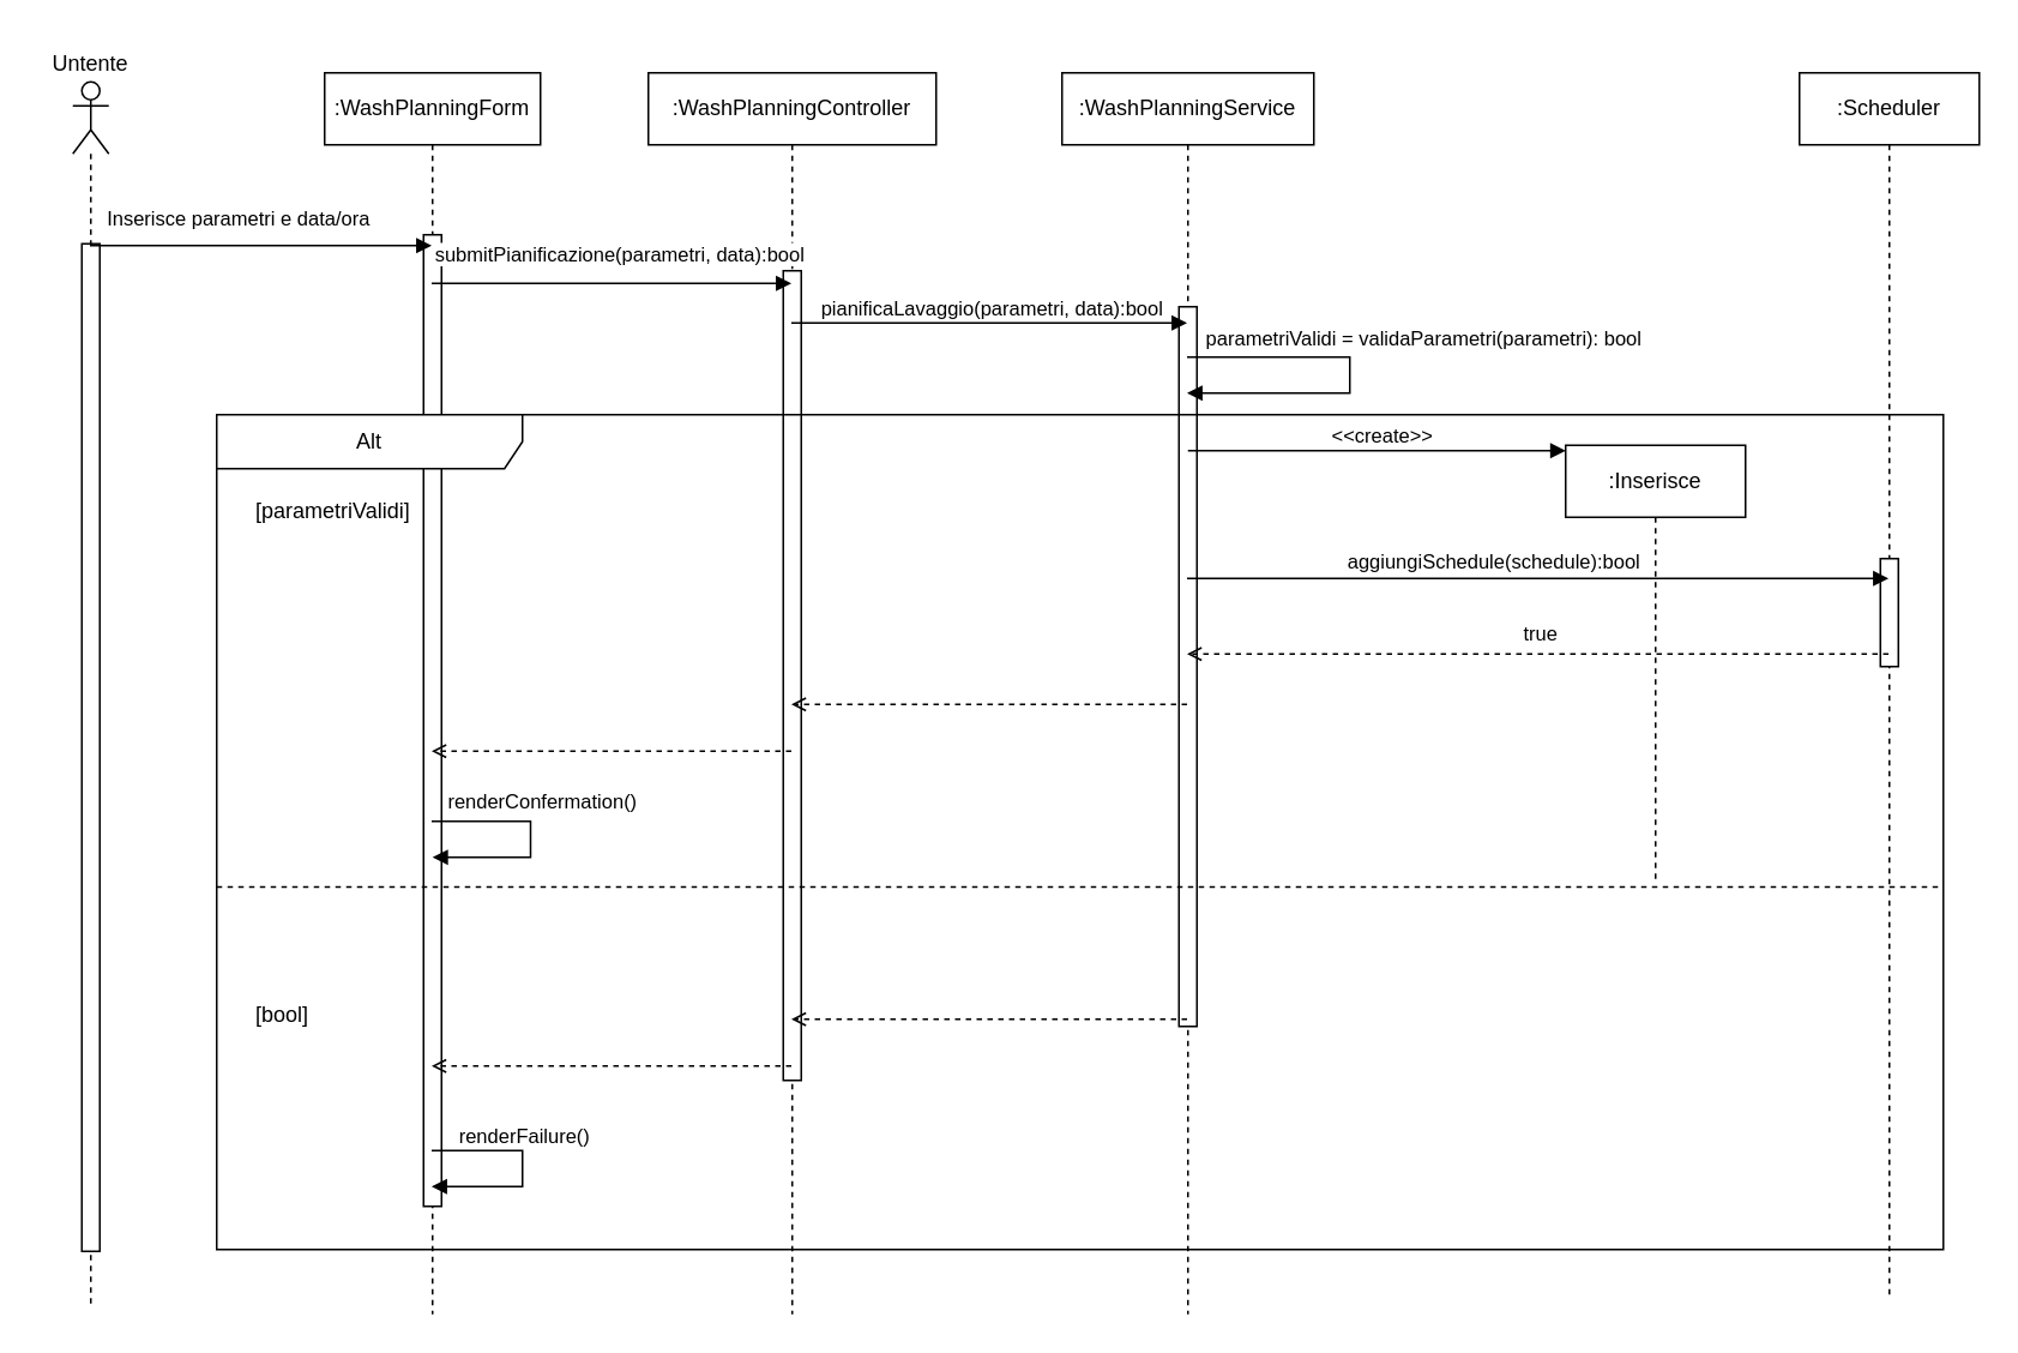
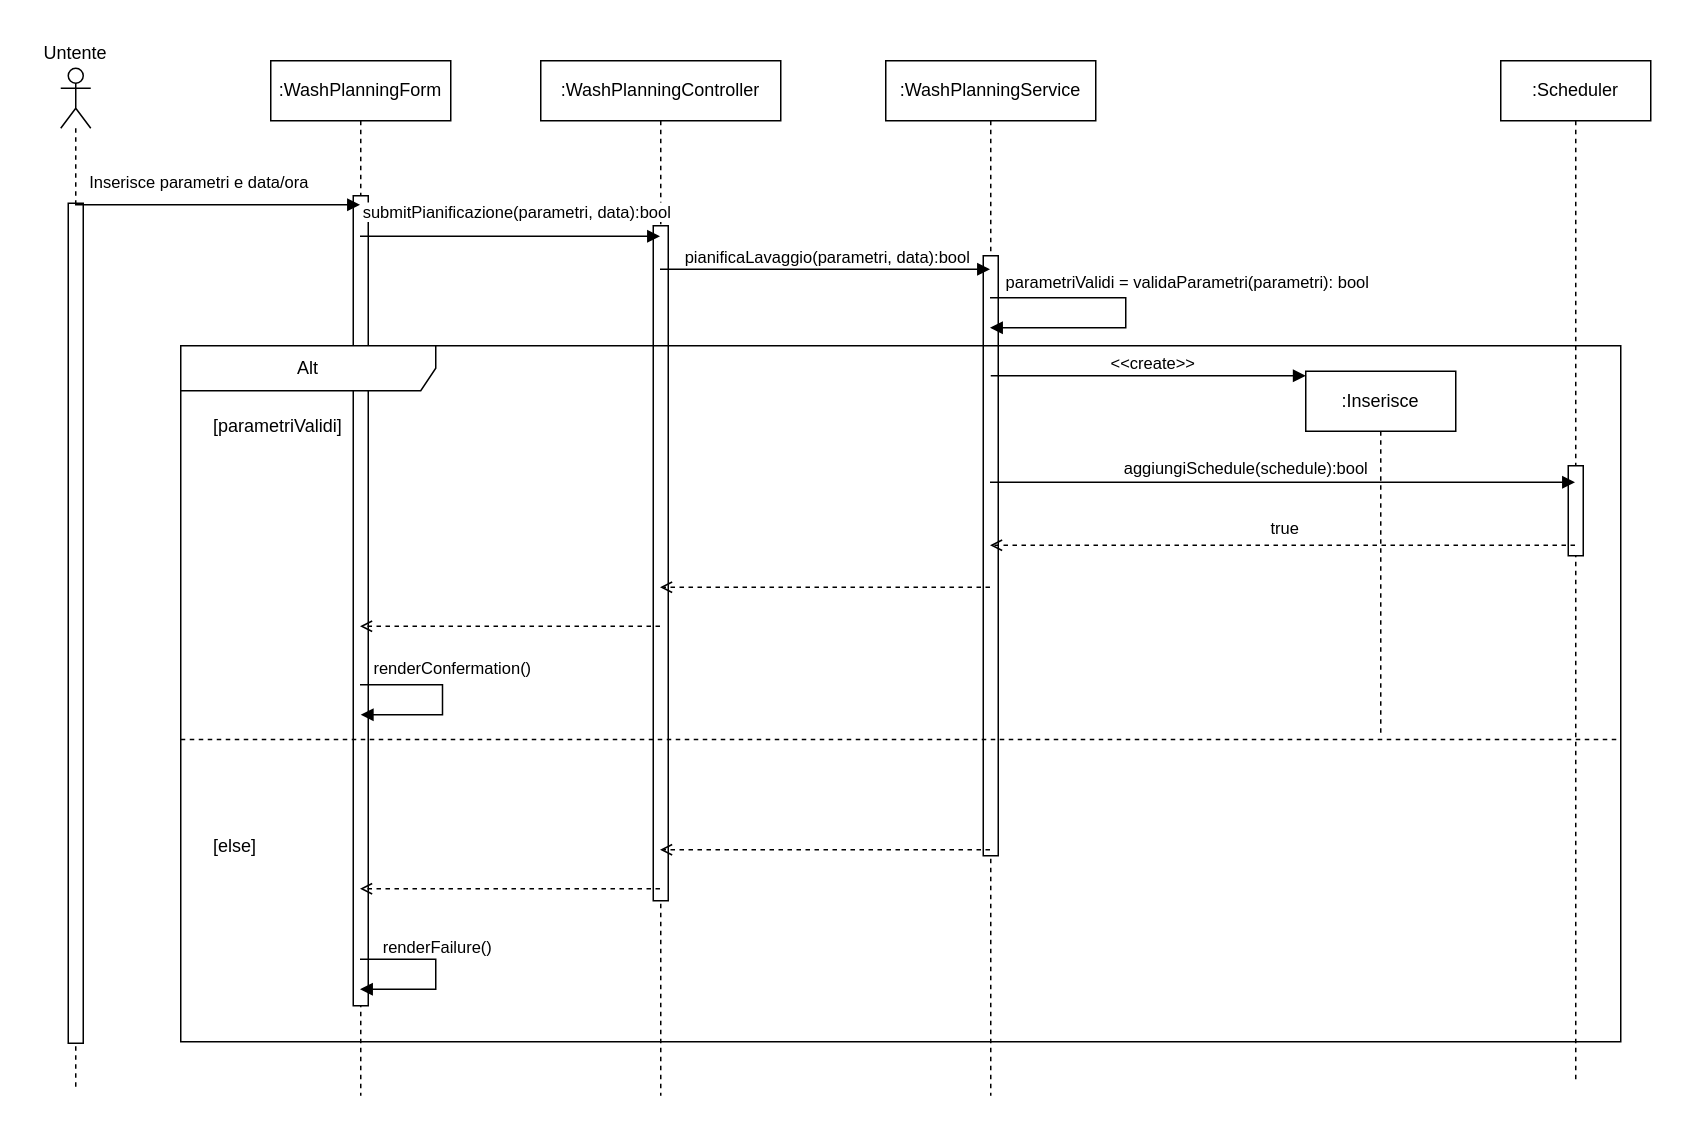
  <mxCell id="0" />
  <mxCell id="1" parent="0" />
  <mxCell id="2" value="" style="shape=umlLifeline;perimeter=lifelinePerimeter;whiteSpace=wrap;html=1;container=1;dropTarget=0;collapsible=0;recursiveResize=0;outlineConnect=0;portConstraint=eastwest;newEdgeStyle={&quot;curved&quot;:0,&quot;rounded&quot;:0};participant=umlActor;" parent="1" vertex="1"><mxGeometry x="40" y="45" width="20" height="680" as="geometry" /></mxCell>
  <mxCell id="3" value="" style="html=1;points=[[0,0,0,0,5],[0,1,0,0,-5],[1,0,0,0,5],[1,1,0,0,-5]];perimeter=orthogonalPerimeter;outlineConnect=0;targetShapes=umlLifeline;portConstraint=eastwest;newEdgeStyle={&quot;curved&quot;:0,&quot;rounded&quot;:0};" parent="2" vertex="1"><mxGeometry x="5" y="90" width="10" height="560" as="geometry" /></mxCell>
  <mxCell id="4" value=":WashPlanningForm" style="shape=umlLifeline;perimeter=lifelinePerimeter;whiteSpace=wrap;html=1;container=1;dropTarget=0;collapsible=0;recursiveResize=0;outlineConnect=0;portConstraint=eastwest;newEdgeStyle={&quot;curved&quot;:0,&quot;rounded&quot;:0};" parent="1" vertex="1"><mxGeometry x="180" y="40" width="120" height="690" as="geometry" /></mxCell>
  <mxCell id="5" value="" style="html=1;points=[[0,0,0,0,5],[0,1,0,0,-5],[1,0,0,0,5],[1,1,0,0,-5]];perimeter=orthogonalPerimeter;outlineConnect=0;targetShapes=umlLifeline;portConstraint=eastwest;newEdgeStyle={&quot;curved&quot;:0,&quot;rounded&quot;:0};" parent="4" vertex="1"><mxGeometry x="55" y="90" width="10" height="540" as="geometry" /></mxCell>
  <mxCell id="6" value=":WashPlanningController" style="shape=umlLifeline;perimeter=lifelinePerimeter;whiteSpace=wrap;html=1;container=1;dropTarget=0;collapsible=0;recursiveResize=0;outlineConnect=0;portConstraint=eastwest;newEdgeStyle={&quot;curved&quot;:0,&quot;rounded&quot;:0};" parent="1" vertex="1"><mxGeometry x="360" y="40" width="160" height="690" as="geometry" /></mxCell>
  <mxCell id="7" value="" style="html=1;points=[[0,0,0,0,5],[0,1,0,0,-5],[1,0,0,0,5],[1,1,0,0,-5]];perimeter=orthogonalPerimeter;outlineConnect=0;targetShapes=umlLifeline;portConstraint=eastwest;newEdgeStyle={&quot;curved&quot;:0,&quot;rounded&quot;:0};" parent="6" vertex="1"><mxGeometry x="75" y="110" width="10" height="450" as="geometry" /></mxCell>
  <mxCell id="8" value=":WashPlanningService" style="shape=umlLifeline;perimeter=lifelinePerimeter;whiteSpace=wrap;html=1;container=1;dropTarget=0;collapsible=0;recursiveResize=0;outlineConnect=0;portConstraint=eastwest;newEdgeStyle={&quot;curved&quot;:0,&quot;rounded&quot;:0};" parent="1" vertex="1"><mxGeometry x="590" y="40" width="140" height="690" as="geometry" /></mxCell>
  <mxCell id="9" value="" style="html=1;points=[[0,0,0,0,5],[0,1,0,0,-5],[1,0,0,0,5],[1,1,0,0,-5]];perimeter=orthogonalPerimeter;outlineConnect=0;targetShapes=umlLifeline;portConstraint=eastwest;newEdgeStyle={&quot;curved&quot;:0,&quot;rounded&quot;:0};" parent="8" vertex="1"><mxGeometry x="65" y="130" width="10" height="400" as="geometry" /></mxCell>
  <mxCell id="10" value=":Scheduler" style="shape=umlLifeline;perimeter=lifelinePerimeter;whiteSpace=wrap;html=1;container=1;dropTarget=0;collapsible=0;recursiveResize=0;outlineConnect=0;portConstraint=eastwest;newEdgeStyle={&quot;curved&quot;:0,&quot;rounded&quot;:0};" parent="1" vertex="1"><mxGeometry x="1000" y="40" width="100" height="680" as="geometry" /></mxCell>
  <mxCell id="11" value="" style="html=1;points=[[0,0,0,0,5],[0,1,0,0,-5],[1,0,0,0,5],[1,1,0,0,-5]];perimeter=orthogonalPerimeter;outlineConnect=0;targetShapes=umlLifeline;portConstraint=eastwest;newEdgeStyle={&quot;curved&quot;:0,&quot;rounded&quot;:0};" parent="10" vertex="1"><mxGeometry x="45" y="270" width="10" height="60" as="geometry" /></mxCell>
  <mxCell id="12" value="" style="html=1;verticalAlign=bottom;labelBackgroundColor=none;endArrow=block;endFill=1;rounded=0;" parent="1" target="4" edge="1"><mxGeometry width="160" relative="1" as="geometry"><mxPoint x="49.5" y="136" as="sourcePoint" /><mxPoint x="200" y="136" as="targetPoint" /></mxGeometry></mxCell>
  <mxCell id="13" value="Inserisce parametri e data/ora" style="edgeLabel;html=1;align=center;verticalAlign=middle;resizable=0;points=[];" parent="12" vertex="1" connectable="0"><mxGeometry x="-0.142" y="-4" relative="1" as="geometry"><mxPoint y="-20" as="offset" /></mxGeometry></mxCell>
  <mxCell id="14" value="" style="html=1;verticalAlign=bottom;labelBackgroundColor=none;endArrow=block;endFill=1;rounded=0;" parent="1" edge="1"><mxGeometry width="160" relative="1" as="geometry"><mxPoint x="239.5" y="157" as="sourcePoint" /><mxPoint x="439.5" y="157" as="targetPoint" /></mxGeometry></mxCell>
  <mxCell id="15" value="submitPianificazione(parametri, data):bool" style="edgeLabel;html=1;align=center;verticalAlign=middle;resizable=0;points=[];" parent="14" vertex="1" connectable="0"><mxGeometry x="0.035" relative="1" as="geometry"><mxPoint x="1" y="-17" as="offset" /></mxGeometry></mxCell>
  <mxCell id="16" value="" style="html=1;verticalAlign=bottom;labelBackgroundColor=none;endArrow=block;endFill=1;rounded=0;" parent="1" target="8" edge="1"><mxGeometry width="160" relative="1" as="geometry"><mxPoint x="439.5" y="179" as="sourcePoint" /><mxPoint x="660" y="179" as="targetPoint" /></mxGeometry></mxCell>
  <mxCell id="17" value="pianificaLavaggio(parametri, data):bool" style="edgeLabel;html=1;align=center;verticalAlign=middle;resizable=0;points=[];" parent="16" vertex="1" connectable="0"><mxGeometry x="-0.196" y="-1" relative="1" as="geometry"><mxPoint x="23" y="-10" as="offset" /></mxGeometry></mxCell>
  <mxCell id="18" value="Alt" style="shape=umlFrame;whiteSpace=wrap;html=1;pointerEvents=0;recursiveResize=0;container=1;collapsible=0;width=170;" parent="1" vertex="1"><mxGeometry x="120" y="230" width="960" height="464" as="geometry" /></mxCell>
  <mxCell id="19" value="[parametriValidi]" style="text;html=1;" parent="18" vertex="1"><mxGeometry width="100" height="20" relative="1" as="geometry"><mxPoint x="20" y="40" as="offset" /></mxGeometry></mxCell>
- <mxCell id="20" value="[bool]" style="line;strokeWidth=1;dashed=1;labelPosition=center;verticalLabelPosition=bottom;align=left;verticalAlign=top;spacingLeft=20;spacingTop=15;html=1;whiteSpace=wrap;" parent="18" vertex="1"><mxGeometry y="220" width="960" height="85" as="geometry" /></mxCell>
+ <mxCell id="20" value="[else]" style="line;strokeWidth=1;dashed=1;labelPosition=center;verticalLabelPosition=bottom;align=left;verticalAlign=top;spacingLeft=20;spacingTop=15;html=1;whiteSpace=wrap;" parent="18" vertex="1"><mxGeometry y="220" width="960" height="85" as="geometry" /></mxCell>
  <mxCell id="21" value="" style="html=1;verticalAlign=bottom;labelBackgroundColor=none;endArrow=block;endFill=1;rounded=0;" parent="18" edge="1"><mxGeometry width="160" relative="1" as="geometry"><mxPoint x="119.5" y="409" as="sourcePoint" /><mxPoint x="119.5" y="429" as="targetPoint" /><Array as="points"><mxPoint x="170" y="409" /><mxPoint x="170" y="429" /></Array></mxGeometry></mxCell>
  <mxCell id="22" value="renderFailure()" style="edgeLabel;html=1;align=center;verticalAlign=middle;resizable=0;points=[];" parent="21" vertex="1" connectable="0"><mxGeometry x="-0.397" y="-1" relative="1" as="geometry"><mxPoint x="15" y="-10" as="offset" /></mxGeometry></mxCell>
  <mxCell id="23" value="" style="html=1;verticalAlign=bottom;labelBackgroundColor=none;endArrow=open;endFill=0;dashed=1;rounded=0;" parent="1" source="10" edge="1"><mxGeometry width="160" relative="1" as="geometry"><mxPoint x="849.5" y="363" as="sourcePoint" /><mxPoint x="659.5" y="363" as="targetPoint" /></mxGeometry></mxCell>
  <mxCell id="24" value="true" style="edgeLabel;html=1;align=center;verticalAlign=middle;resizable=0;points=[];" parent="23" vertex="1" connectable="0"><mxGeometry x="-0.005" y="-3" relative="1" as="geometry"><mxPoint y="-9" as="offset" /></mxGeometry></mxCell>
  <mxCell id="25" value="" style="html=1;verticalAlign=bottom;labelBackgroundColor=none;endArrow=block;endFill=1;rounded=0;" parent="1" target="10" edge="1"><mxGeometry width="160" relative="1" as="geometry"><mxPoint x="659.5" y="321" as="sourcePoint" /><mxPoint x="850" y="321" as="targetPoint" /></mxGeometry></mxCell>
  <mxCell id="26" value="aggiungiSchedule(schedule):bool" style="edgeLabel;html=1;align=center;verticalAlign=middle;resizable=0;points=[];" parent="25" vertex="1" connectable="0"><mxGeometry x="-0.207" relative="1" as="geometry"><mxPoint x="15" y="-10" as="offset" /></mxGeometry></mxCell>
  <mxCell id="27" value="" style="html=1;verticalAlign=bottom;labelBackgroundColor=none;endArrow=open;endFill=0;dashed=1;rounded=0;" parent="1" edge="1"><mxGeometry width="160" relative="1" as="geometry"><mxPoint x="659.5" y="566" as="sourcePoint" /><mxPoint x="439.5" y="566" as="targetPoint" /></mxGeometry></mxCell>
  <mxCell id="28" value="" style="html=1;verticalAlign=bottom;labelBackgroundColor=none;endArrow=open;endFill=0;dashed=1;rounded=0;" parent="1" edge="1"><mxGeometry width="160" relative="1" as="geometry"><mxPoint x="439.5" y="592" as="sourcePoint" /><mxPoint x="239.5" y="592" as="targetPoint" /></mxGeometry></mxCell>
  <mxCell id="29" value="" style="html=1;verticalAlign=bottom;labelBackgroundColor=none;endArrow=block;endFill=1;rounded=0;" parent="1" edge="1"><mxGeometry width="160" relative="1" as="geometry"><mxPoint x="239.5" y="456" as="sourcePoint" /><mxPoint x="240" y="476" as="targetPoint" /><Array as="points"><mxPoint x="294.5" y="456" /><mxPoint x="294.5" y="476" /></Array></mxGeometry></mxCell>
  <mxCell id="30" value="renderConfermation()" style="edgeLabel;html=1;align=center;verticalAlign=middle;resizable=0;points=[];" parent="29" vertex="1" connectable="0"><mxGeometry x="-0.282" y="-3" relative="1" as="geometry"><mxPoint x="15" y="-15" as="offset" /></mxGeometry></mxCell>
  <mxCell id="31" value="" style="html=1;verticalAlign=bottom;labelBackgroundColor=none;endArrow=open;endFill=0;dashed=1;rounded=0;" parent="1" edge="1"><mxGeometry width="160" relative="1" as="geometry"><mxPoint x="659.5" y="391" as="sourcePoint" /><mxPoint x="439.5" y="391" as="targetPoint" /></mxGeometry></mxCell>
  <mxCell id="32" value="" style="html=1;verticalAlign=bottom;labelBackgroundColor=none;endArrow=open;endFill=0;dashed=1;rounded=0;" parent="1" edge="1"><mxGeometry width="160" relative="1" as="geometry"><mxPoint x="439.5" y="417" as="sourcePoint" /><mxPoint x="239.5" y="417" as="targetPoint" /></mxGeometry></mxCell>
  <mxCell id="33" value="" style="html=1;verticalAlign=bottom;labelBackgroundColor=none;endArrow=block;endFill=1;rounded=0;" parent="1" edge="1"><mxGeometry width="160" relative="1" as="geometry"><mxPoint x="659.5" y="198" as="sourcePoint" /><mxPoint x="659.5" y="218" as="targetPoint" /><Array as="points"><mxPoint x="750" y="198" /><mxPoint x="750" y="218" /></Array></mxGeometry></mxCell>
  <mxCell id="34" value="parametriValidi = validaParametri(parametri): bool" style="edgeLabel;html=1;align=center;verticalAlign=middle;resizable=0;points=[];" parent="33" vertex="1" connectable="0"><mxGeometry x="-0.468" y="1" relative="1" as="geometry"><mxPoint x="78" y="-10" as="offset" /></mxGeometry></mxCell>
  <mxCell id="35" value=":Inserisce" style="shape=umlLifeline;perimeter=lifelinePerimeter;whiteSpace=wrap;html=1;container=1;dropTarget=0;collapsible=0;recursiveResize=0;outlineConnect=0;portConstraint=eastwest;newEdgeStyle={&quot;curved&quot;:0,&quot;rounded&quot;:0};" parent="1" vertex="1"><mxGeometry x="870" y="247" width="100" height="243" as="geometry" /></mxCell>
  <mxCell id="36" value="" style="html=1;verticalAlign=bottom;labelBackgroundColor=none;endArrow=block;endFill=1;rounded=0;" parent="1" edge="1"><mxGeometry width="160" relative="1" as="geometry"><mxPoint x="660" y="250" as="sourcePoint" /><mxPoint x="870" y="250" as="targetPoint" /></mxGeometry></mxCell>
  <mxCell id="37" value="&amp;lt;&amp;lt;create&amp;gt;&amp;gt;" style="edgeLabel;html=1;align=center;verticalAlign=middle;resizable=0;points=[];" parent="36" vertex="1" connectable="0"><mxGeometry x="-0.196" y="-1" relative="1" as="geometry"><mxPoint x="23" y="-10" as="offset" /></mxGeometry></mxCell>
  <mxCell id="38" value="Untente" style="text;html=1;whiteSpace=wrap;strokeColor=none;fillColor=none;align=center;verticalAlign=middle;rounded=0;" vertex="1" parent="1"><mxGeometry x="20" y="20" width="60" height="30" as="geometry" /></mxCell>
